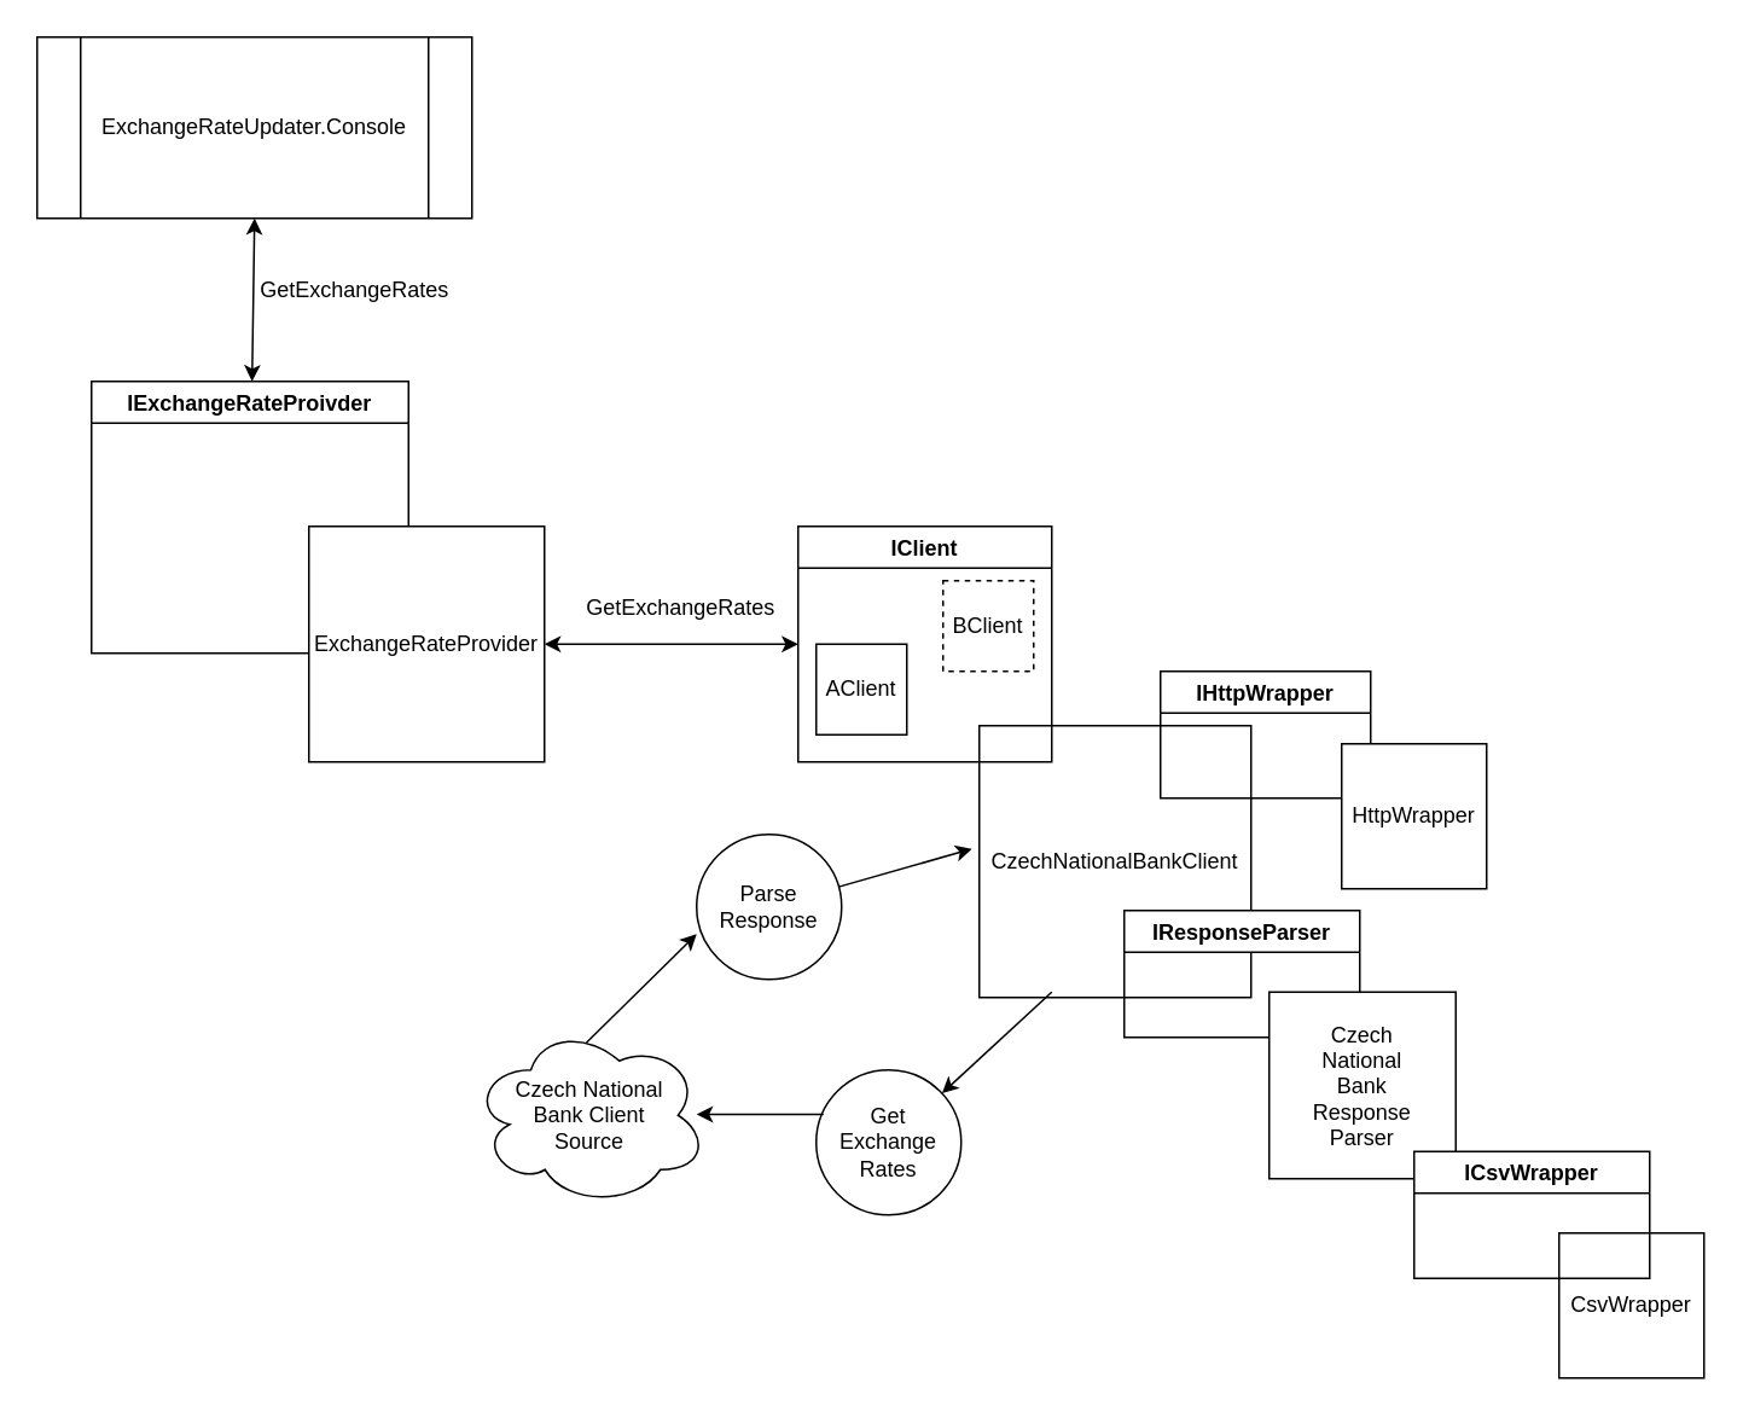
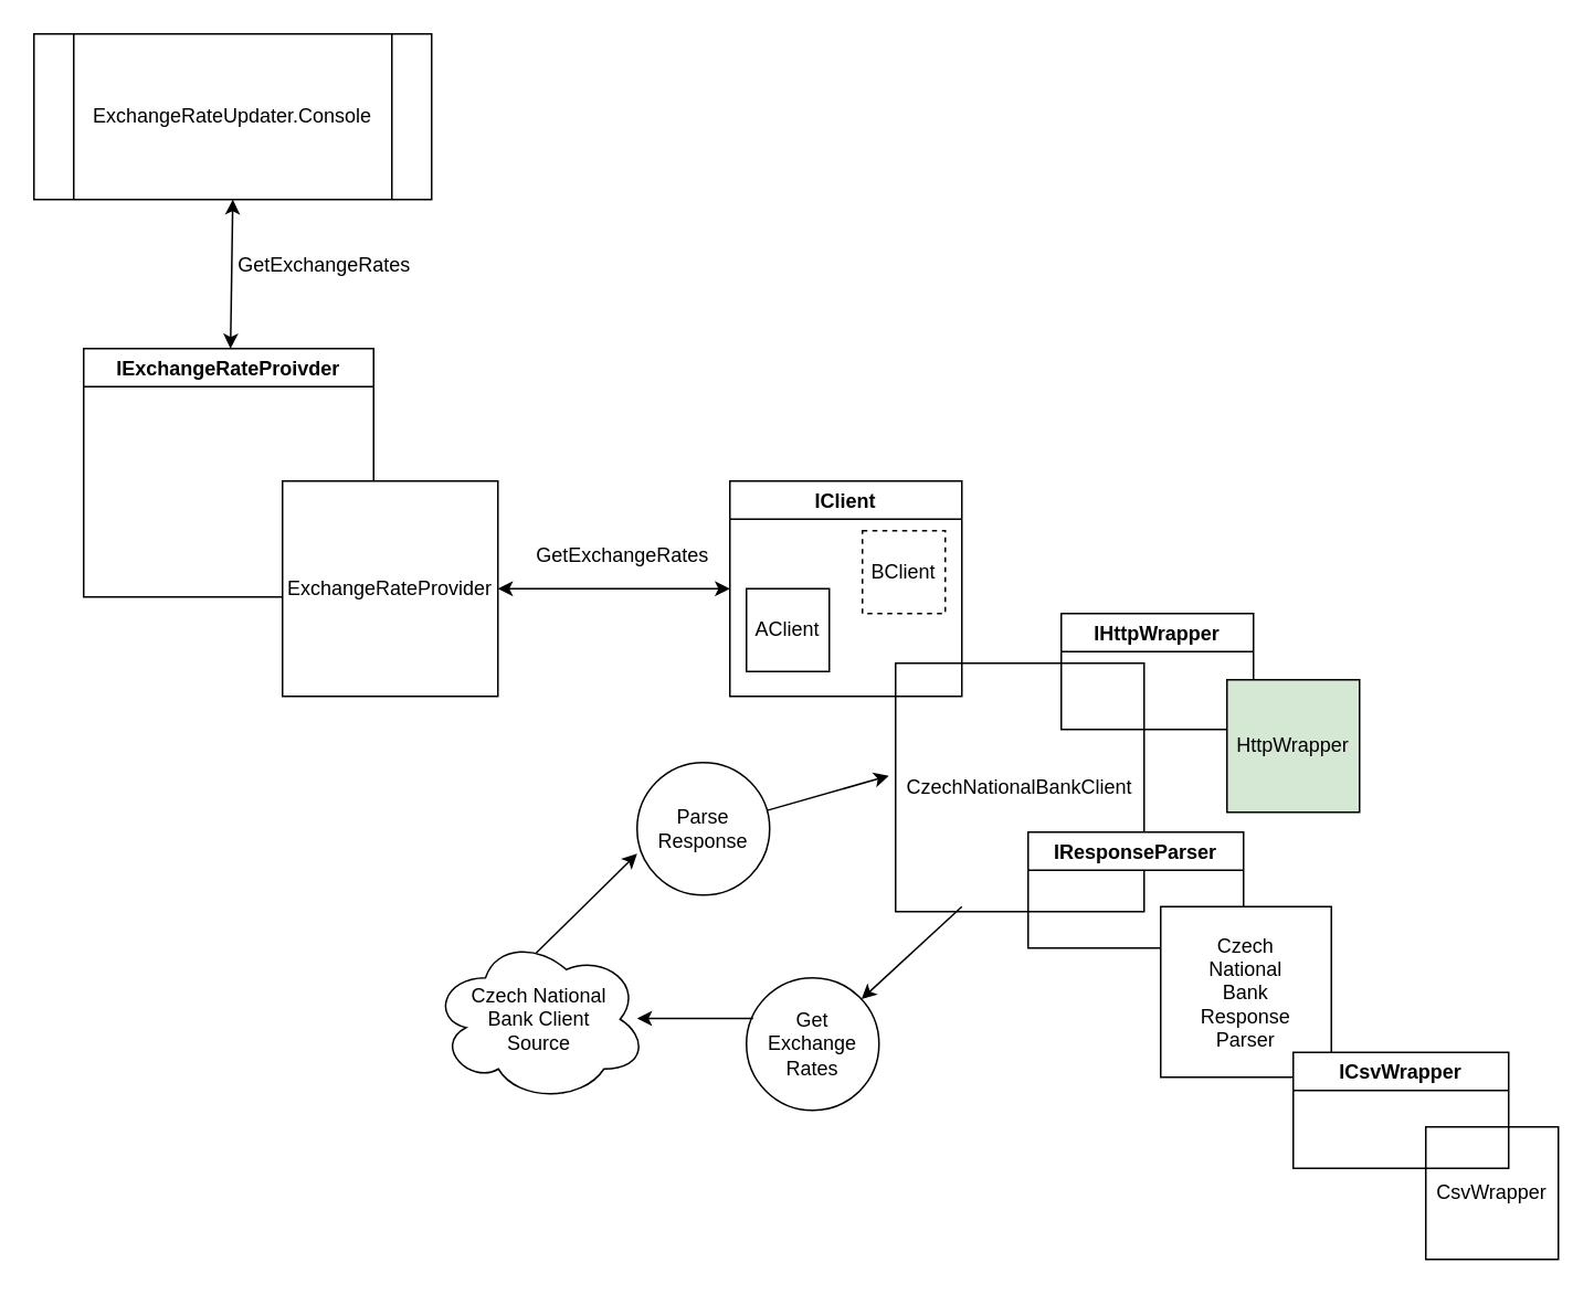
  <mxCell id="0" />
  <mxCell id="1" parent="0" />
  <mxCell id="2" value="ExchangeRateUpdater.Console" style="shape=process;whiteSpace=wrap;html=1;backgroundOutline=1;" vertex="1" parent="1"><mxGeometry x="20" y="20" width="240" height="100" as="geometry" /></mxCell>
  <mxCell id="3" value="IExchangeRateProivder" style="swimlane;" vertex="1" parent="1"><mxGeometry x="50" y="210" width="175" height="150" as="geometry" /></mxCell>
  <mxCell id="4" value="" style="endArrow=classic;startArrow=classic;html=1;rounded=0;entryX=0.5;entryY=1;entryDx=0;entryDy=0;" edge="1" parent="1" source="3" target="2"><mxGeometry width="50" height="50" relative="1" as="geometry"><mxPoint x="360" y="220" as="sourcePoint" /><mxPoint x="410" y="170" as="targetPoint" /></mxGeometry></mxCell>
  <mxCell id="5" value="GetExchangeRates" style="text;html=1;align=center;verticalAlign=middle;resizable=0;points=[];autosize=1;strokeColor=none;fillColor=none;" vertex="1" parent="1"><mxGeometry x="130" y="145" width="130" height="30" as="geometry" /></mxCell>
  <mxCell id="6" value="ExchangeRateProvider" style="whiteSpace=wrap;html=1;aspect=fixed;" vertex="1" parent="1"><mxGeometry x="170" y="290" width="130" height="130" as="geometry" /></mxCell>
  <mxCell id="7" value="" style="endArrow=classic;startArrow=classic;html=1;rounded=0;exitX=1;exitY=0.5;exitDx=0;exitDy=0;entryX=0;entryY=0.5;entryDx=0;entryDy=0;" edge="1" parent="1" source="6" target="10"><mxGeometry width="50" height="50" relative="1" as="geometry"><mxPoint x="360" y="220" as="sourcePoint" /><mxPoint x="390" y="355" as="targetPoint" /></mxGeometry></mxCell>
  <mxCell id="8" value="GetExchangeRates" style="text;html=1;align=center;verticalAlign=middle;resizable=0;points=[];autosize=1;strokeColor=none;fillColor=none;" vertex="1" parent="1"><mxGeometry x="310" y="320" width="130" height="30" as="geometry" /></mxCell>
  <mxCell id="9" value="CzechNationalBankClient" style="whiteSpace=wrap;html=1;aspect=fixed;" vertex="1" parent="1"><mxGeometry x="540" y="400" width="150" height="150" as="geometry" /></mxCell>
  <mxCell id="10" value="IClient" style="swimlane;" vertex="1" parent="1"><mxGeometry x="440" y="290" width="140" height="130" as="geometry" /></mxCell>
  <mxCell id="11" value="AClient" style="whiteSpace=wrap;html=1;aspect=fixed;" vertex="1" parent="10"><mxGeometry x="10" y="65" width="50" height="50" as="geometry" /></mxCell>
  <mxCell id="12" value="BClient" style="whiteSpace=wrap;html=1;aspect=fixed;dashed=1;" vertex="1" parent="10"><mxGeometry x="80" y="30" width="50" height="50" as="geometry" /></mxCell>
  <mxCell id="13" value="Get&lt;br&gt;Exchange&lt;br&gt;Rates" style="ellipse;whiteSpace=wrap;html=1;aspect=fixed;" vertex="1" parent="1"><mxGeometry x="450" y="590" width="80" height="80" as="geometry" /></mxCell>
  <mxCell id="14" value="Czech National&lt;br&gt;Bank Client&lt;br&gt;Source" style="ellipse;shape=cloud;whiteSpace=wrap;html=1;" vertex="1" parent="1"><mxGeometry x="260" y="565" width="130" height="100" as="geometry" /></mxCell>
  <mxCell id="15" value="IHttpWrapper" style="swimlane;" vertex="1" parent="1"><mxGeometry x="640" y="370" width="116" height="70" as="geometry" /></mxCell>
  <mxCell id="16" value="IResponseParser" style="swimlane;" vertex="1" parent="1"><mxGeometry x="620" y="502" width="130" height="70" as="geometry" /></mxCell>
  <mxCell id="17" value="Czech&lt;br&gt;National&lt;br&gt;Bank&lt;br&gt;Response&lt;br&gt;Parser" style="whiteSpace=wrap;html=1;aspect=fixed;" vertex="1" parent="1"><mxGeometry x="700" y="547" width="103" height="103" as="geometry" /></mxCell>
- <mxCell id="18" value="HttpWrapper" style="whiteSpace=wrap;html=1;aspect=fixed;" vertex="1" parent="1"><mxGeometry x="740" y="410" width="80" height="80" as="geometry" /></mxCell>
+ <mxCell id="18" value="HttpWrapper" style="whiteSpace=wrap;html=1;aspect=fixed;fillColor=#d5e8d4;" vertex="1" parent="1"><mxGeometry x="740" y="410" width="80" height="80" as="geometry" /></mxCell>
  <mxCell id="19" value="Parse&lt;br&gt;Response" style="ellipse;whiteSpace=wrap;html=1;aspect=fixed;" vertex="1" parent="1"><mxGeometry x="384" y="460" width="80" height="80" as="geometry" /></mxCell>
  <mxCell id="20" value="" style="endArrow=classic;html=1;rounded=0;entryX=-0.027;entryY=0.453;entryDx=0;entryDy=0;entryPerimeter=0;" edge="1" parent="1" source="19" target="9"><mxGeometry width="50" height="50" relative="1" as="geometry"><mxPoint x="340" y="530" as="sourcePoint" /><mxPoint x="390" y="485" as="targetPoint" /></mxGeometry></mxCell>
  <mxCell id="21" value="&lt;span style=&quot;color: rgba(0, 0, 0, 0); font-family: monospace; font-size: 0px; text-align: start;&quot;&gt;%3CmxGraphModel%3E%3Croot%3E%3CmxCell%20id%3D%220%22%2F%3E%3CmxCell%20id%3D%221%22%20parent%3D%220%22%2F%3E%3CmxCell%20id%3D%222%22%20value%3D%22Parse%26lt%3Bbr%26gt%3BResponse%22%20style%3D%22ellipse%3BwhiteSpace%3Dwrap%3Bhtml%3D1%3Baspect%3Dfixed%3B%22%20vertex%3D%221%22%20parent%3D%221%22%3E%3CmxGeometry%20x%3D%22290%22%20y%3D%22510%22%20width%3D%2280%22%20height%3D%2280%22%20as%3D%22geometry%22%2F%3E%3C%2FmxCell%3E%3C%2Froot%3E%3C%2FmxGraphModel%3E&lt;/span&gt;" style="text;html=1;align=center;verticalAlign=middle;resizable=0;points=[];autosize=1;strokeColor=none;fillColor=none;" vertex="1" parent="1"><mxGeometry x="60" y="635" width="20" height="30" as="geometry" /></mxCell>
  <mxCell id="22" value="CsvWrapper" style="whiteSpace=wrap;html=1;aspect=fixed;" vertex="1" parent="1"><mxGeometry x="860" y="680" width="80" height="80" as="geometry" /></mxCell>
  <mxCell id="23" value="ICsvWrapper" style="swimlane;" vertex="1" parent="1"><mxGeometry x="780" y="635" width="130" height="70" as="geometry" /></mxCell>
  <mxCell id="24" value="" style="endArrow=classic;html=1;rounded=0;" edge="1" parent="1" target="13"><mxGeometry width="50" height="50" relative="1" as="geometry"><mxPoint x="580" y="547" as="sourcePoint" /><mxPoint x="510" y="607" as="targetPoint" /></mxGeometry></mxCell>
  <mxCell id="25" value="" style="endArrow=classic;html=1;rounded=0;" edge="1" parent="1"><mxGeometry width="50" height="50" relative="1" as="geometry"><mxPoint x="454" y="614.5" as="sourcePoint" /><mxPoint x="384" y="614.5" as="targetPoint" /><Array as="points"><mxPoint x="414" y="614.5" /></Array></mxGeometry></mxCell>
  <mxCell id="26" value="" style="endArrow=classic;html=1;rounded=0;exitX=0.485;exitY=0.1;exitDx=0;exitDy=0;exitPerimeter=0;" edge="1" parent="1" source="14"><mxGeometry width="50" height="50" relative="1" as="geometry"><mxPoint x="334" y="565" as="sourcePoint" /><mxPoint x="384" y="515" as="targetPoint" /></mxGeometry></mxCell>
